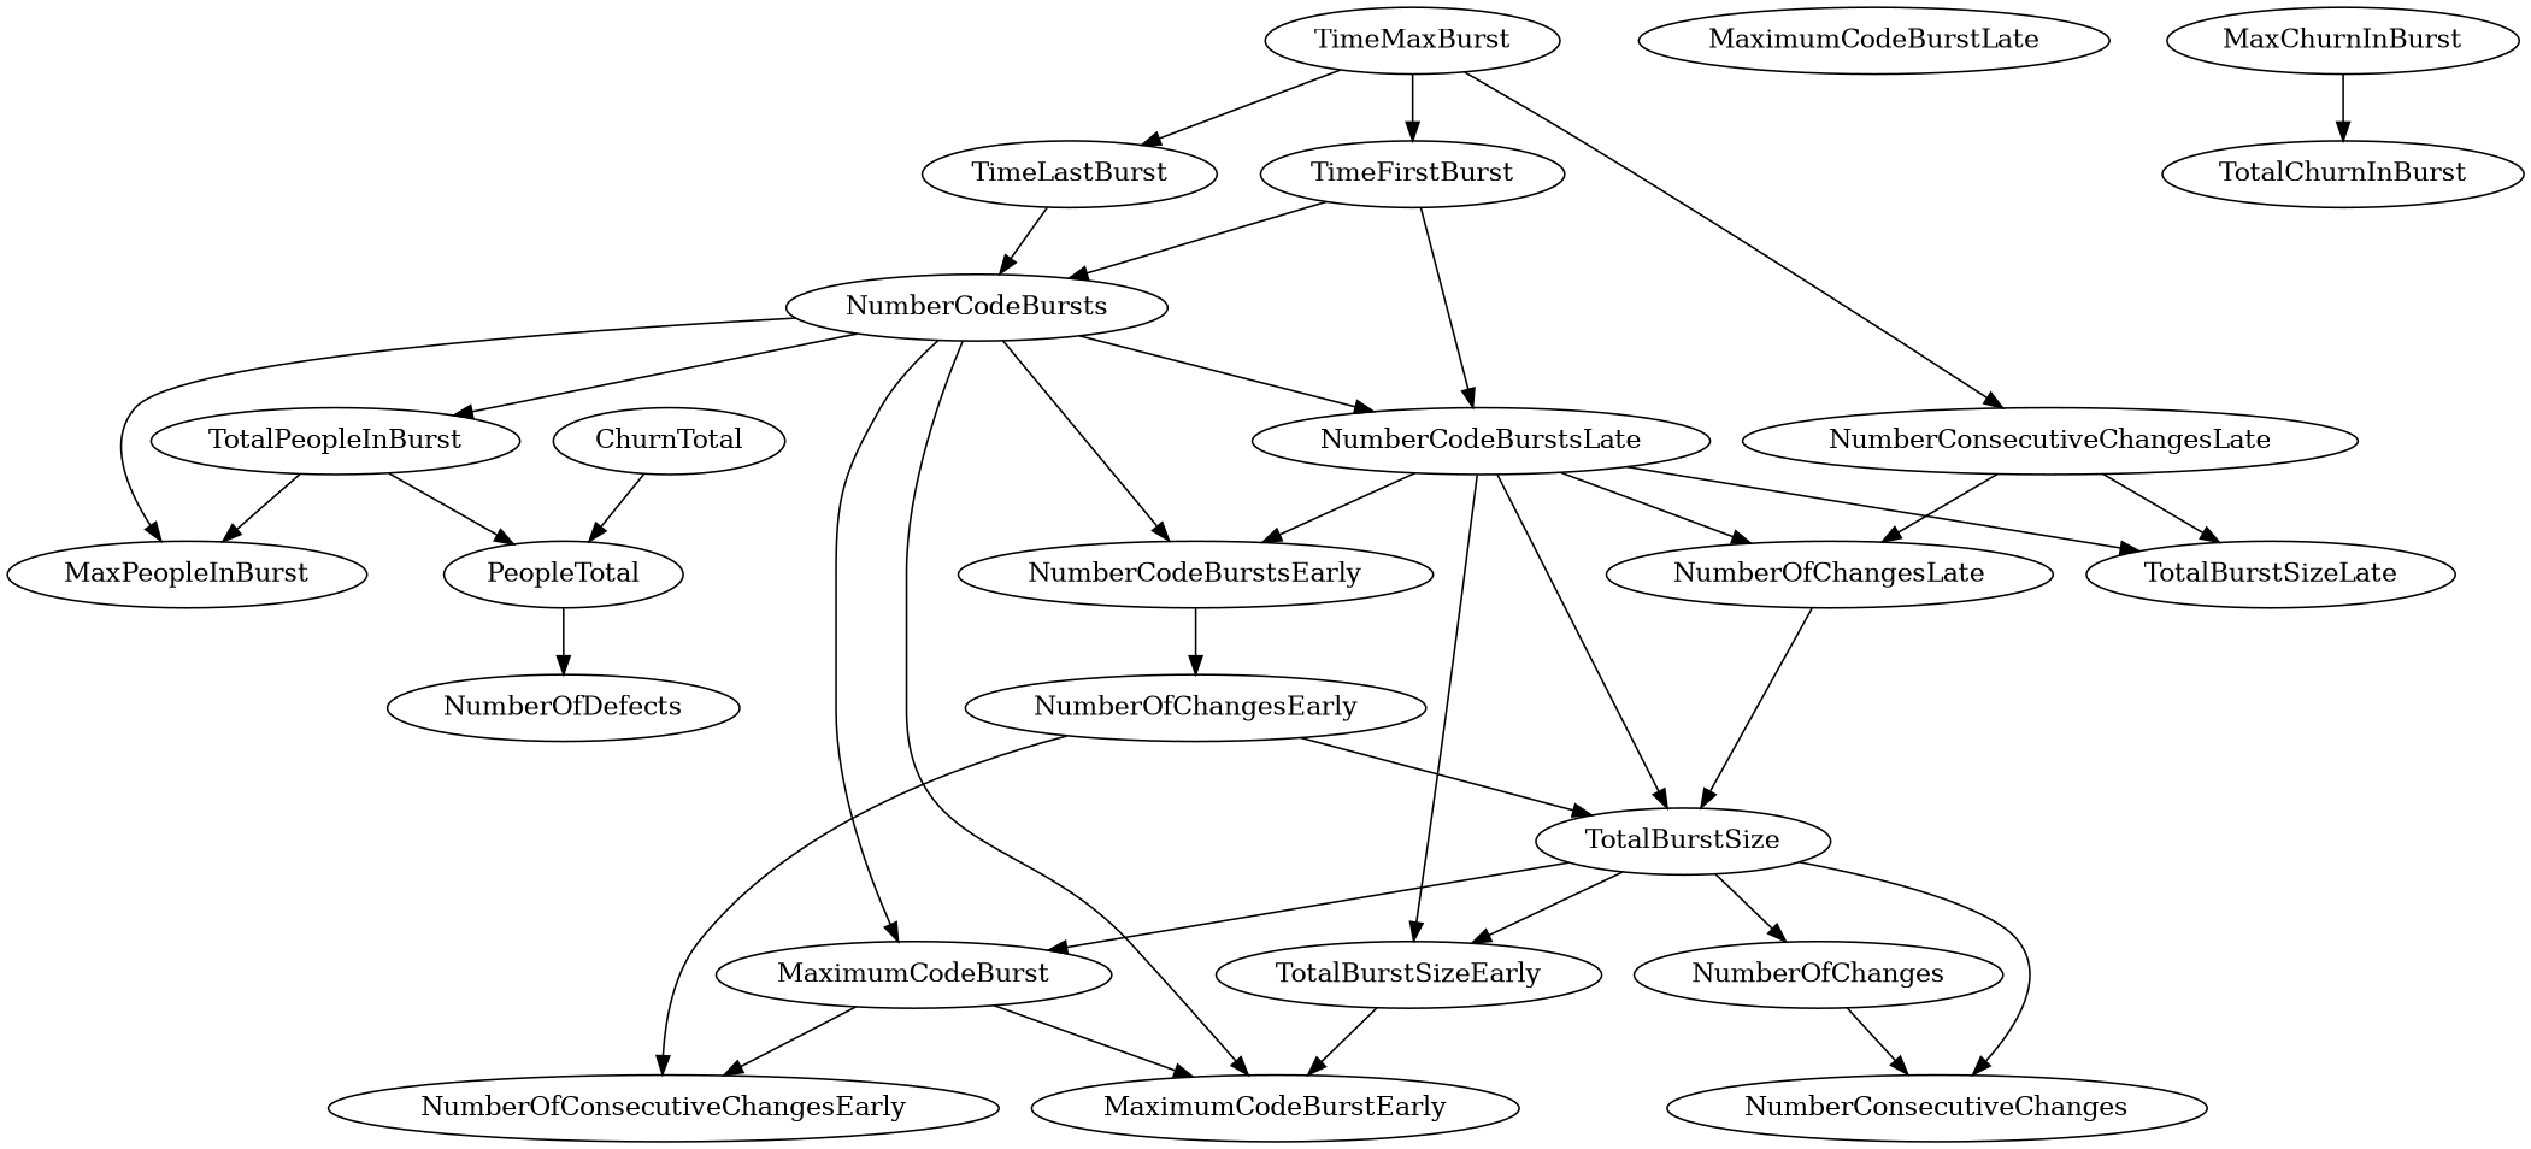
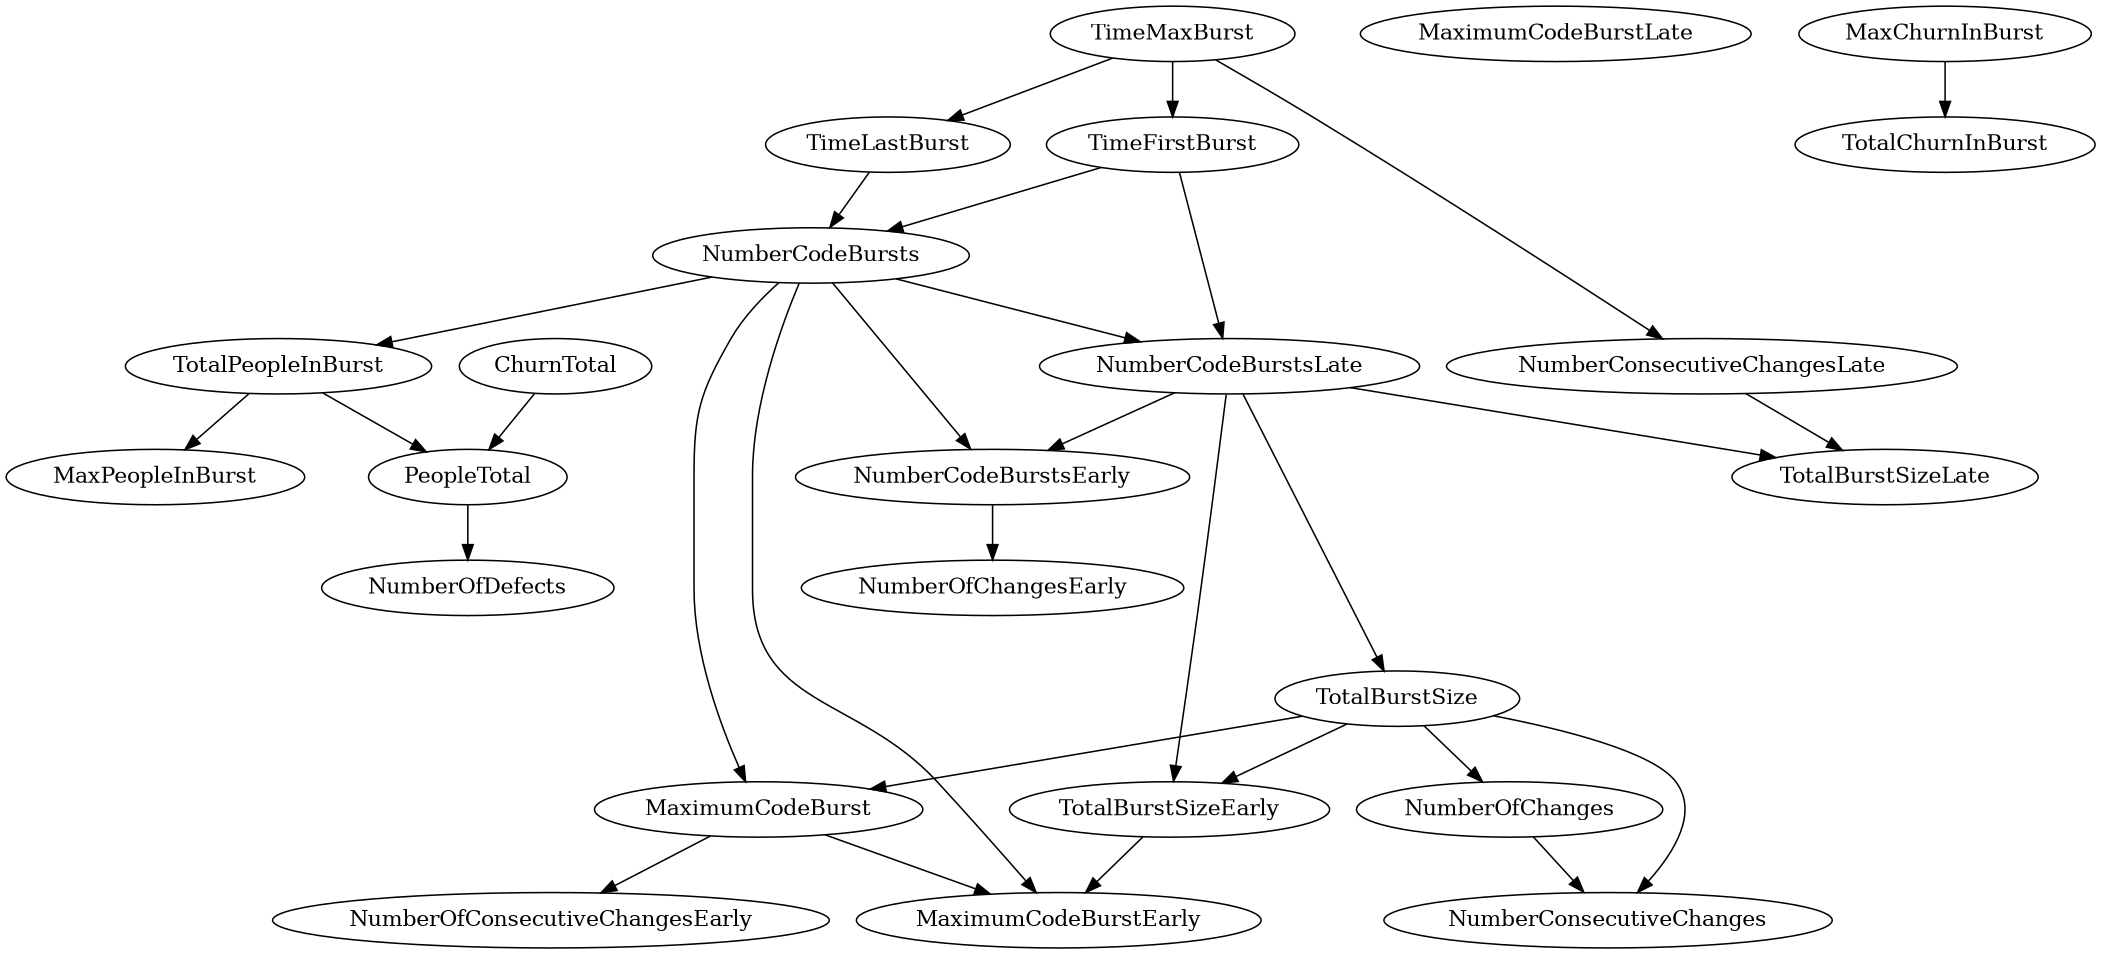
  digraph {
    TotalPeopleInBurst
    MaxPeopleInBurst
    PeopleTotal
    NumberOfDefects
    MaximumCodeBurstLate
    NumberOfChanges
    NumberConsecutiveChanges
    MaximumCodeBurst
    NumberOfConsecutiveChangesEarly
    MaximumCodeBurstEarly
    NumberCodeBurstsLate
    TotalBurstSizeLate
-   NumberOfChangesLate
    NumberCodeBurstsEarly
    TotalBurstSizeEarly
    TotalBurstSize
    NumberOfChangesEarly
    MaxChurnInBurst
    TotalChurnInBurst
    TimeFirstBurst
    NumberCodeBursts
    NumberConsecutiveChangesLate
    TimeMaxBurst
    TimeLastBurst
    ChurnTotal
    TotalPeopleInBurst -> MaxPeopleInBurst
    TotalPeopleInBurst -> PeopleTotal
    PeopleTotal -> NumberOfDefects
    NumberOfChanges -> NumberConsecutiveChanges
    MaximumCodeBurst -> NumberOfConsecutiveChangesEarly
    MaximumCodeBurst -> MaximumCodeBurstEarly
    NumberCodeBurstsLate -> TotalBurstSizeLate
-   NumberCodeBurstsLate -> NumberOfChangesLate
    NumberCodeBurstsLate -> NumberCodeBurstsEarly
    NumberCodeBurstsLate -> TotalBurstSizeEarly
    NumberCodeBurstsLate -> TotalBurstSize
-   NumberOfChangesLate -> TotalBurstSize
    NumberCodeBurstsEarly -> NumberOfChangesEarly
    TotalBurstSizeEarly -> MaximumCodeBurstEarly
    TotalBurstSize -> NumberOfChanges
    TotalBurstSize -> NumberConsecutiveChanges
    TotalBurstSize -> MaximumCodeBurst
    TotalBurstSize -> TotalBurstSizeEarly
-   NumberOfChangesEarly -> NumberOfConsecutiveChangesEarly
-   NumberOfChangesEarly -> TotalBurstSize
    MaxChurnInBurst -> TotalChurnInBurst
    TimeFirstBurst -> NumberCodeBurstsLate
    TimeFirstBurst -> NumberCodeBursts
    NumberCodeBursts -> TotalPeopleInBurst
-   NumberCodeBursts -> MaxPeopleInBurst
    NumberCodeBursts -> MaximumCodeBurst
    NumberCodeBursts -> MaximumCodeBurstEarly
    NumberCodeBursts -> NumberCodeBurstsLate
    NumberCodeBursts -> NumberCodeBurstsEarly
    NumberConsecutiveChangesLate -> TotalBurstSizeLate
-   NumberConsecutiveChangesLate -> NumberOfChangesLate
    TimeMaxBurst -> TimeFirstBurst
    TimeMaxBurst -> NumberConsecutiveChangesLate
    TimeMaxBurst -> TimeLastBurst
    TimeLastBurst -> NumberCodeBursts
    ChurnTotal -> PeopleTotal
  }
